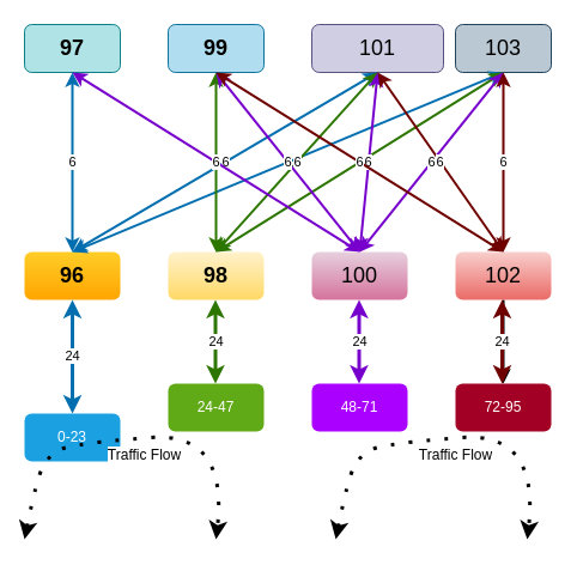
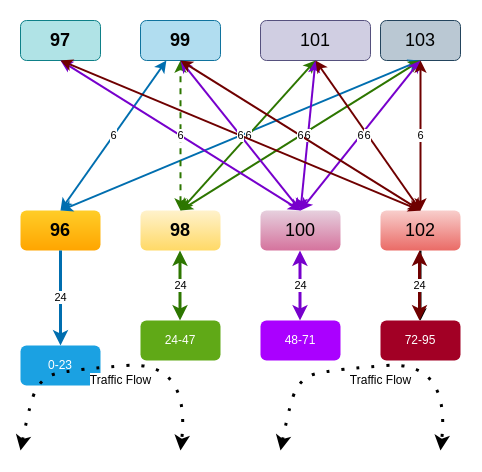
  <mxCell id="0" />
  <mxCell id="1" parent="0" />
  <mxCell id="2" value="0-23" style="rounded=1;whiteSpace=wrap;html=1;shadow=0;glass=0;fillColor=#1ba1e2;strokeColor=none;fontColor=#ffffff;" parent="1" vertex="1"><mxGeometry x="20" y="345" width="80" height="40" as="geometry" /></mxCell>
  <mxCell id="3" value="24-47" style="rounded=1;whiteSpace=wrap;html=1;shadow=0;glass=0;fillColor=#60a917;strokeColor=none;fontColor=#ffffff;" parent="1" vertex="1"><mxGeometry x="140" y="320" width="80" height="40" as="geometry" /></mxCell>
  <mxCell id="4" value="48-71" style="rounded=1;whiteSpace=wrap;html=1;shadow=0;glass=0;fillColor=#aa00ff;strokeColor=none;fontColor=#ffffff;" parent="1" vertex="1"><mxGeometry x="260" y="320" width="80" height="40" as="geometry" /></mxCell>
  <mxCell id="5" value="72-95" style="rounded=1;whiteSpace=wrap;html=1;shadow=0;glass=0;fillColor=#a20025;strokeColor=none;fontColor=#ffffff;" parent="1" vertex="1"><mxGeometry x="380" y="320" width="80" height="40" as="geometry" /></mxCell>
  <mxCell id="6" value="&lt;font style=&quot;font-size: 18px&quot;&gt;&lt;b&gt;96&lt;/b&gt;&lt;/font&gt;" style="rounded=1;whiteSpace=wrap;html=1;shadow=0;glass=0;fillColor=#ffcd28;strokeColor=none;gradientColor=#ffa500;" parent="1" vertex="1"><mxGeometry x="20" y="210" width="80" height="40" as="geometry" /></mxCell>
  <mxCell id="7" value="&lt;b&gt;&lt;font style=&quot;font-size: 18px&quot;&gt;98&lt;/font&gt;&lt;/b&gt;" style="rounded=1;whiteSpace=wrap;html=1;shadow=0;glass=0;fillColor=#fff2cc;strokeColor=none;gradientColor=#ffd966;" parent="1" vertex="1"><mxGeometry x="140" y="210" width="80" height="40" as="geometry" /></mxCell>
  <mxCell id="8" value="&lt;font style=&quot;font-size: 18px&quot;&gt;100&lt;/font&gt;" style="rounded=1;whiteSpace=wrap;html=1;shadow=0;glass=0;fillColor=#e6d0de;strokeColor=none;gradientColor=#d5739d;" parent="1" vertex="1"><mxGeometry x="260" y="210" width="80" height="40" as="geometry" /></mxCell>
  <mxCell id="9" value="" style="edgeStyle=orthogonalEdgeStyle;rounded=0;orthogonalLoop=1;jettySize=auto;html=1;strokeWidth=2;" parent="1" source="10" target="5" edge="1"><mxGeometry relative="1" as="geometry" /></mxCell>
  <mxCell id="10" value="&lt;font style=&quot;font-size: 18px&quot;&gt;102&lt;/font&gt;" style="rounded=1;whiteSpace=wrap;html=1;shadow=0;glass=0;fillColor=#f8cecc;strokeColor=none;gradientColor=#ea6b66;" parent="1" vertex="1"><mxGeometry x="380" y="210" width="80" height="40" as="geometry" /></mxCell>
  <mxCell id="11" value="&lt;span style=&quot;font-size: 18px&quot;&gt;&lt;b&gt;97&lt;/b&gt;&lt;/span&gt;" style="rounded=1;whiteSpace=wrap;html=1;shadow=0;glass=0;fillColor=#b0e3e6;strokeColor=#0e8088;" parent="1" vertex="1"><mxGeometry x="20" y="20" width="80" height="40" as="geometry" /></mxCell>
  <mxCell id="12" value="&lt;b&gt;&lt;font style=&quot;font-size: 18px&quot;&gt;99&lt;/font&gt;&lt;/b&gt;" style="rounded=1;whiteSpace=wrap;html=1;shadow=0;glass=0;fillColor=#b1ddf0;strokeColor=#10739e;" parent="1" vertex="1"><mxGeometry x="140" y="20" width="80" height="40" as="geometry" /></mxCell>
  <mxCell id="13" value="&lt;font style=&quot;font-size: 18px&quot;&gt;101&lt;/font&gt;" style="rounded=1;whiteSpace=wrap;html=1;shadow=0;glass=0;fillColor=#d0cee2;strokeColor=#56517e;" parent="1" vertex="1"><mxGeometry x="260" y="20" width="110" height="40" as="geometry" /></mxCell>
  <mxCell id="14" value="&lt;font style=&quot;font-size: 18px&quot;&gt;103&lt;/font&gt;" style="rounded=1;whiteSpace=wrap;html=1;shadow=0;glass=0;fillColor=#bac8d3;strokeColor=#23445d;" parent="1" vertex="1"><mxGeometry x="380" y="20" width="80" height="40" as="geometry" /></mxCell>
- <mxCell id="15" value="24" style="endArrow=classic;startArrow=classic;html=1;shadow=0;strokeWidth=3;entryX=0.5;entryY=1;entryDx=0;entryDy=0;fillColor=#1ba1e2;strokeColor=#006EAF;" parent="1" source="2" target="6" edge="1"><mxGeometry width="50" height="50" relative="1" as="geometry"><mxPoint x="10" y="450" as="sourcePoint" /><mxPoint x="60" y="400" as="targetPoint" /></mxGeometry></mxCell>
+ <mxCell id="15" value="24" style="endArrow=none;startArrow=classic;html=1;shadow=0;strokeWidth=3;entryX=0.5;entryY=1;entryDx=0;entryDy=0;fillColor=#1ba1e2;strokeColor=#006EAF;" parent="1" source="2" target="6" edge="1"><mxGeometry width="50" height="50" relative="1" as="geometry"><mxPoint x="10" y="450" as="sourcePoint" /><mxPoint x="60" y="400" as="targetPoint" /></mxGeometry></mxCell>
  <mxCell id="16" value="24" style="endArrow=classic;startArrow=classic;html=1;shadow=0;strokeWidth=3;entryX=0.5;entryY=1;entryDx=0;entryDy=0;fillColor=#60a917;strokeColor=#2D7600;" parent="1" edge="1"><mxGeometry width="50" height="50" relative="1" as="geometry"><mxPoint x="179.5" y="320" as="sourcePoint" /><mxPoint x="179.5" y="250" as="targetPoint" /></mxGeometry></mxCell>
  <mxCell id="17" value="24" style="endArrow=classic;startArrow=classic;html=1;shadow=0;strokeWidth=3;entryX=0.5;entryY=1;entryDx=0;entryDy=0;fillColor=#aa00ff;strokeColor=#7700CC;" parent="1" edge="1"><mxGeometry width="50" height="50" relative="1" as="geometry"><mxPoint x="299.5" y="320" as="sourcePoint" /><mxPoint x="299.5" y="250" as="targetPoint" /></mxGeometry></mxCell>
  <mxCell id="18" value="24" style="endArrow=classic;startArrow=classic;html=1;shadow=0;strokeWidth=3;entryX=0.5;entryY=1;entryDx=0;entryDy=0;fillColor=#a20025;strokeColor=#6F0000;" parent="1" edge="1"><mxGeometry width="50" height="50" relative="1" as="geometry"><mxPoint x="419" y="320" as="sourcePoint" /><mxPoint x="419" y="250" as="targetPoint" /></mxGeometry></mxCell>
- <mxCell id="19" value="6" style="endArrow=classic;startArrow=classic;html=1;shadow=0;strokeWidth=2;entryX=0.5;entryY=1;entryDx=0;entryDy=0;fillColor=#1ba1e2;strokeColor=#006EAF;" parent="1" source="6" target="11" edge="1"><mxGeometry width="50" height="50" relative="1" as="geometry"><mxPoint x="-30" y="310" as="sourcePoint" /><mxPoint x="-30" y="240" as="targetPoint" /></mxGeometry></mxCell>
- <mxCell id="20" value="6" style="endArrow=classic;startArrow=classic;html=1;shadow=0;strokeWidth=2;entryX=0.5;entryY=1;entryDx=0;entryDy=0;fillColor=#1ba1e2;strokeColor=#006EAF;exitX=0.5;exitY=0;exitDx=0;exitDy=0;" parent="1" source="6" target="13" edge="1"><mxGeometry width="50" height="50" relative="1" as="geometry"><mxPoint x="110" y="230" as="sourcePoint" /><mxPoint x="230" y="80" as="targetPoint" /></mxGeometry></mxCell>
+ <mxCell id="20" value="6" style="endArrow=classic;startArrow=classic;html=1;shadow=0;strokeWidth=2;fillColor=#1ba1e2;strokeColor=#006EAF;exitX=0.5;exitY=0;exitDx=0;exitDy=0;" parent="1" source="6" target="12" edge="1"><mxGeometry width="50" height="50" relative="1" as="geometry"><mxPoint x="110" y="230" as="sourcePoint" /><mxPoint x="230" y="80" as="targetPoint" /></mxGeometry></mxCell>
  <mxCell id="21" value="6" style="endArrow=classic;startArrow=classic;html=1;shadow=0;strokeWidth=2;entryX=0.5;entryY=1;entryDx=0;entryDy=0;fillColor=#1ba1e2;strokeColor=#006EAF;" parent="1" target="14" edge="1"><mxGeometry width="50" height="50" relative="1" as="geometry"><mxPoint x="60" y="210" as="sourcePoint" /><mxPoint x="340" y="80" as="targetPoint" /></mxGeometry></mxCell>
  <mxCell id="22" value="" style="curved=1;endArrow=classic;html=1;shadow=0;strokeWidth=3;startArrow=classic;startFill=1;dashed=1;dashPattern=1 4;" parent="1" edge="1"><mxGeometry width="50" height="50" relative="1" as="geometry"><mxPoint x="20" y="450" as="sourcePoint" /><mxPoint x="180" y="450" as="targetPoint" /><Array as="points"><mxPoint x="30" y="400" /><mxPoint x="40" y="380" /><mxPoint x="60" y="370" /><mxPoint x="190" y="360" /></Array></mxGeometry></mxCell>
  <mxCell id="23" value="Traffic Flow" style="text;html=1;resizable=0;points=[];align=center;verticalAlign=middle;labelBackgroundColor=#ffffff;" parent="22" vertex="1" connectable="0"><mxGeometry x="-0.381" relative="1" as="geometry"><mxPoint x="57.5" y="10" as="offset" /></mxGeometry></mxCell>
- <mxCell id="24" value="6" style="endArrow=classic;startArrow=classic;html=1;shadow=0;strokeWidth=2;entryX=0.5;entryY=1;entryDx=0;entryDy=0;fillColor=#60a917;strokeColor=#2D7600;exitX=0.5;exitY=0;exitDx=0;exitDy=0;" parent="1" source="7" target="12" edge="1"><mxGeometry width="50" height="50" relative="1" as="geometry"><mxPoint x="250" y="190" as="sourcePoint" /><mxPoint x="250" y="120" as="targetPoint" /></mxGeometry></mxCell>
+ <mxCell id="24" value="6" style="endArrow=classic;startArrow=classic;html=1;shadow=0;strokeWidth=2;entryX=0.5;entryY=1;entryDx=0;entryDy=0;fillColor=#60a917;strokeColor=#2D7600;exitX=0.5;exitY=0;exitDx=0;exitDy=0;dashed=1;" parent="1" source="7" target="12" edge="1"><mxGeometry width="50" height="50" relative="1" as="geometry"><mxPoint x="250" y="190" as="sourcePoint" /><mxPoint x="250" y="120" as="targetPoint" /></mxGeometry></mxCell>
  <mxCell id="25" value="6" style="endArrow=classic;startArrow=classic;html=1;shadow=0;strokeWidth=2;entryX=0.5;entryY=1;entryDx=0;entryDy=0;fillColor=#60a917;strokeColor=#2D7600;exitX=0.5;exitY=0;exitDx=0;exitDy=0;" parent="1" source="7" target="13" edge="1"><mxGeometry width="50" height="50" relative="1" as="geometry"><mxPoint x="270" y="210" as="sourcePoint" /><mxPoint x="150" y="60" as="targetPoint" /></mxGeometry></mxCell>
  <mxCell id="26" value="6" style="endArrow=classic;startArrow=classic;html=1;shadow=0;strokeWidth=2;fillColor=#60a917;strokeColor=#2D7600;" parent="1" edge="1"><mxGeometry width="50" height="50" relative="1" as="geometry"><mxPoint x="180" y="210" as="sourcePoint" /><mxPoint x="420" y="60" as="targetPoint" /></mxGeometry></mxCell>
  <mxCell id="27" value="6" style="endArrow=classic;startArrow=classic;html=1;shadow=0;strokeWidth=2;entryX=0.5;entryY=1;entryDx=0;entryDy=0;fillColor=#aa00ff;strokeColor=#7700CC;exitX=0.5;exitY=0;exitDx=0;exitDy=0;" parent="1" source="8" target="13" edge="1"><mxGeometry width="50" height="50" relative="1" as="geometry"><mxPoint x="350" y="190" as="sourcePoint" /><mxPoint x="350" y="120" as="targetPoint" /></mxGeometry></mxCell>
  <mxCell id="28" value="6" style="endArrow=classic;startArrow=classic;html=1;shadow=0;strokeWidth=2;fillColor=#aa00ff;strokeColor=#7700CC;exitX=0.5;exitY=0;exitDx=0;exitDy=0;" parent="1" source="8" edge="1"><mxGeometry width="50" height="50" relative="1" as="geometry"><mxPoint x="350" y="210" as="sourcePoint" /><mxPoint x="60" y="60" as="targetPoint" /></mxGeometry></mxCell>
  <mxCell id="29" value="6" style="endArrow=classic;startArrow=classic;html=1;shadow=0;strokeWidth=2;fillColor=#aa00ff;strokeColor=#7700CC;exitX=0.5;exitY=0;exitDx=0;exitDy=0;" parent="1" source="8" edge="1"><mxGeometry width="50" height="50" relative="1" as="geometry"><mxPoint x="350" y="200" as="sourcePoint" /><mxPoint x="180" y="60" as="targetPoint" /></mxGeometry></mxCell>
  <mxCell id="30" value="6" style="endArrow=classic;startArrow=classic;html=1;shadow=0;strokeWidth=2;fillColor=#aa00ff;strokeColor=#7700CC;entryX=0.5;entryY=1;entryDx=0;entryDy=0;" parent="1" target="14" edge="1"><mxGeometry width="50" height="50" relative="1" as="geometry"><mxPoint x="300" y="210" as="sourcePoint" /><mxPoint x="310" y="50" as="targetPoint" /></mxGeometry></mxCell>
  <mxCell id="31" value="6" style="endArrow=classic;startArrow=classic;html=1;shadow=0;strokeWidth=2;fillColor=#a20025;strokeColor=#6F0000;" parent="1" target="14" edge="1"><mxGeometry width="50" height="50" relative="1" as="geometry"><mxPoint x="420" y="210" as="sourcePoint" /><mxPoint x="420" y="70" as="targetPoint" /></mxGeometry></mxCell>
+ <mxCell id="32" value="6" style="endArrow=classic;startArrow=classic;html=1;shadow=0;strokeWidth=2;fillColor=#a20025;strokeColor=#6F0000;exitX=0.5;exitY=0;exitDx=0;exitDy=0;entryX=0.5;entryY=1;entryDx=0;entryDy=0;" parent="1" source="10" target="11" edge="1"><mxGeometry width="50" height="50" relative="1" as="geometry"><mxPoint x="480" y="200" as="sourcePoint" /><mxPoint x="480" y="50" as="targetPoint" /></mxGeometry></mxCell>
  <mxCell id="33" value="6" style="endArrow=classic;startArrow=classic;html=1;shadow=0;strokeWidth=2;entryX=0.5;entryY=1;entryDx=0;entryDy=0;fillColor=#a20025;strokeColor=#6F0000;exitX=0.5;exitY=0;exitDx=0;exitDy=0;" parent="1" source="10" target="12" edge="1"><mxGeometry width="50" height="50" relative="1" as="geometry"><mxPoint x="470" y="200" as="sourcePoint" /><mxPoint x="470" y="130" as="targetPoint" /></mxGeometry></mxCell>
  <mxCell id="34" value="6" style="endArrow=classic;startArrow=classic;html=1;shadow=0;strokeWidth=2;entryX=0.5;entryY=1;entryDx=0;entryDy=0;fillColor=#a20025;strokeColor=#6F0000;exitX=0.5;exitY=0;exitDx=0;exitDy=0;" parent="1" source="10" target="13" edge="1"><mxGeometry width="50" height="50" relative="1" as="geometry"><mxPoint x="500" y="180" as="sourcePoint" /><mxPoint x="500" y="110" as="targetPoint" /></mxGeometry></mxCell>
  <mxCell id="35" value="" style="curved=1;endArrow=classic;html=1;shadow=0;strokeWidth=3;startArrow=classic;startFill=1;dashed=1;dashPattern=1 4;" parent="1" edge="1"><mxGeometry width="50" height="50" relative="1" as="geometry"><mxPoint x="280" y="450" as="sourcePoint" /><mxPoint x="440" y="450" as="targetPoint" /><Array as="points"><mxPoint x="290" y="400" /><mxPoint x="300" y="380" /><mxPoint x="320" y="370" /><mxPoint x="450" y="360" /></Array></mxGeometry></mxCell>
  <mxCell id="36" value="Traffic Flow" style="text;html=1;resizable=0;points=[];align=center;verticalAlign=middle;labelBackgroundColor=#ffffff;" parent="35" vertex="1" connectable="0"><mxGeometry x="-0.381" relative="1" as="geometry"><mxPoint x="57.5" y="10" as="offset" /></mxGeometry></mxCell>
